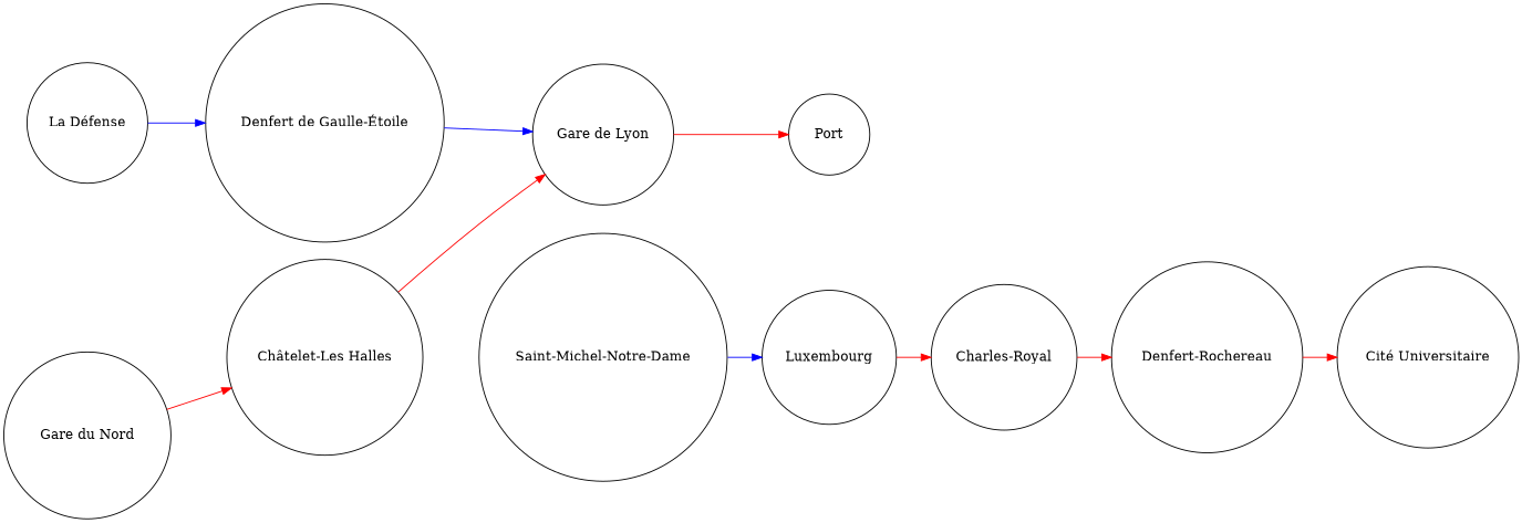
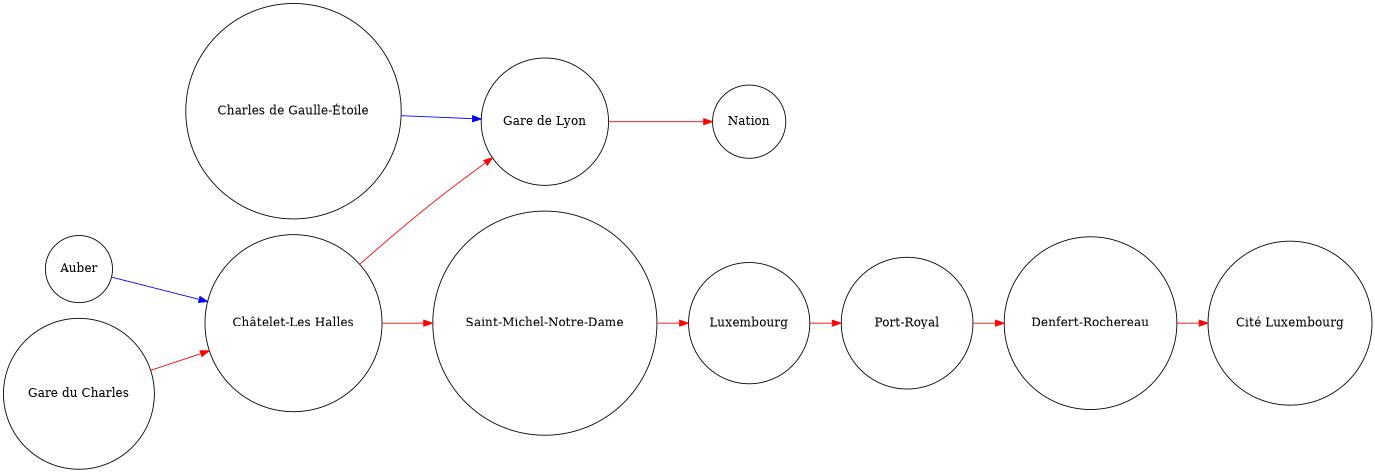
  digraph {
    rankdir=LR
    node [shape=circle]
    edge [color=red]
-   "La Défense"
-   "Charles de Gaulle-Étoile" [label="Denfert de Gaulle-Étoile"]
+   "Charles de Gaulle-Étoile"
    "Gare de Lyon"
+   Auber
    "Châtelet-Les Halles"
    "Saint-Michel-Notre-Dame"
-   Nation [label=Port]
+   Nation
    Luxembourg
-   "Gare du Nord"
-   "Port-Royal" [label="Charles-Royal"]
+   "Gare du Nord" [label="Gare du Charles"]
+   "Port-Royal"
    "Denfert-Rochereau"
-   "Cité Universitaire"
-   "La Défense" -> "Charles de Gaulle-Étoile" [color=blue]
+   "Cité Universitaire" [label="Cité Luxembourg"]
    "Charles de Gaulle-Étoile" -> "Gare de Lyon" [color=blue]
    "Gare de Lyon" -> Nation
+   Auber -> "Châtelet-Les Halles" [color=blue]
    "Châtelet-Les Halles" -> "Gare de Lyon"
-   "Saint-Michel-Notre-Dame" -> Luxembourg [color=blue]
+   "Châtelet-Les Halles" -> "Saint-Michel-Notre-Dame"
+   "Saint-Michel-Notre-Dame" -> Luxembourg
    Luxembourg -> "Port-Royal"
    "Gare du Nord" -> "Châtelet-Les Halles"
    "Port-Royal" -> "Denfert-Rochereau"
    "Denfert-Rochereau" -> "Cité Universitaire"
  }
